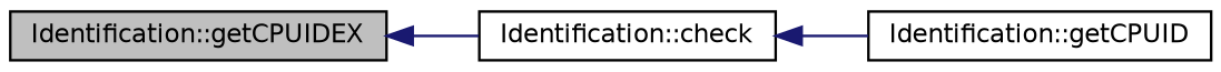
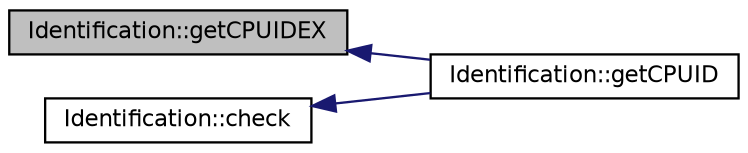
  digraph {
    rankdir=LR
    node [color=black fillcolor=white fontname=Helvetica fontsize=10 shape=record style=filled]
    edge [color=midnightblue dir=back fontname=Helvetica fontsize=10 labelfontname=Helvetica labelfontsize=10 style=solid]
    n1 [fillcolor=grey75 fontcolor=black height=0.2 label="Identification::getCPUIDEX" width=0.4]
    n2 [height=0.2 label="Identification::getCPUID" width=0.4]
    n3 [height=0.2 label="Identification::check" width=0.4]
-   n1 -> n3
+   n1 -> n2
    n3 -> n2
  }
